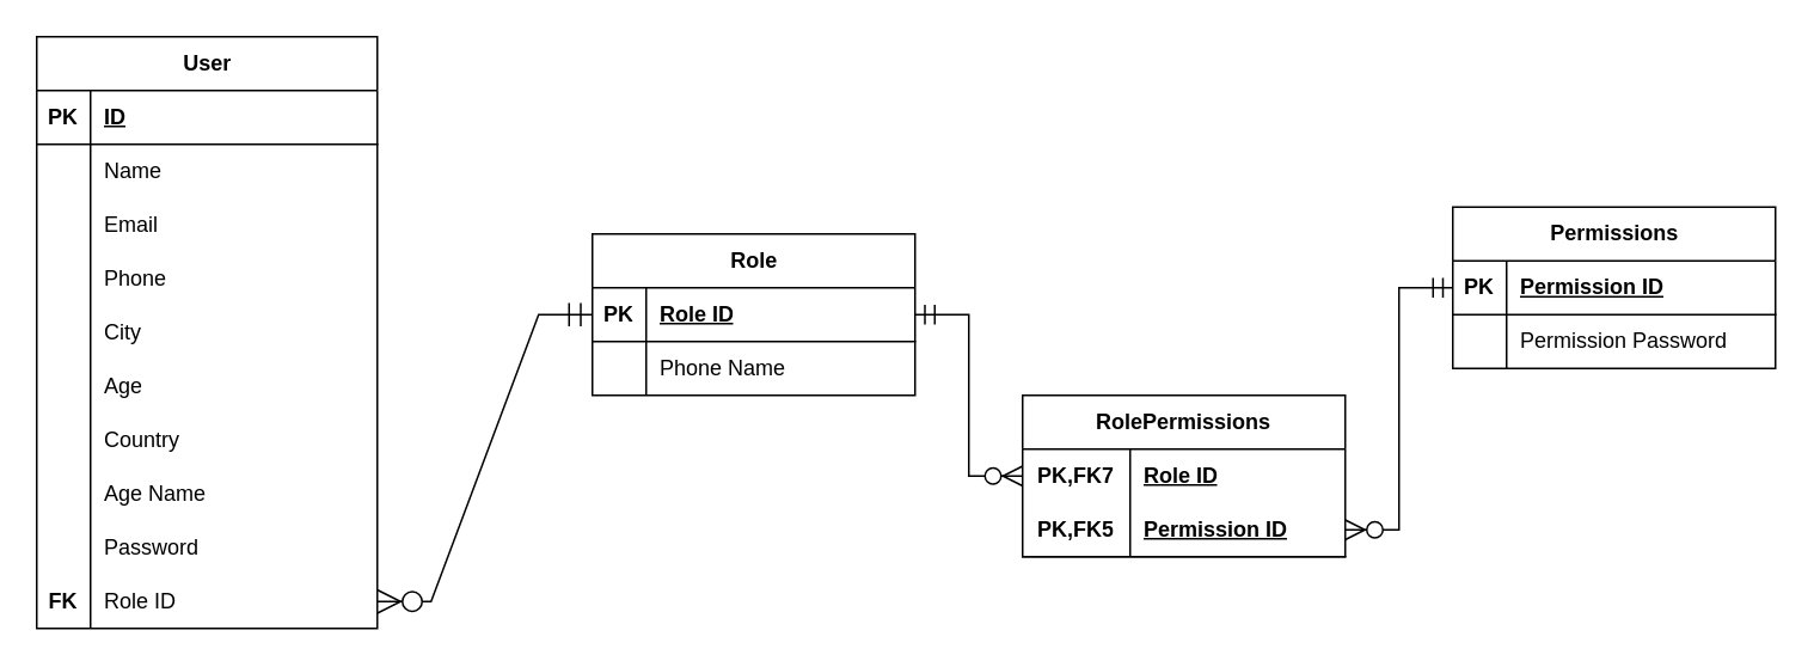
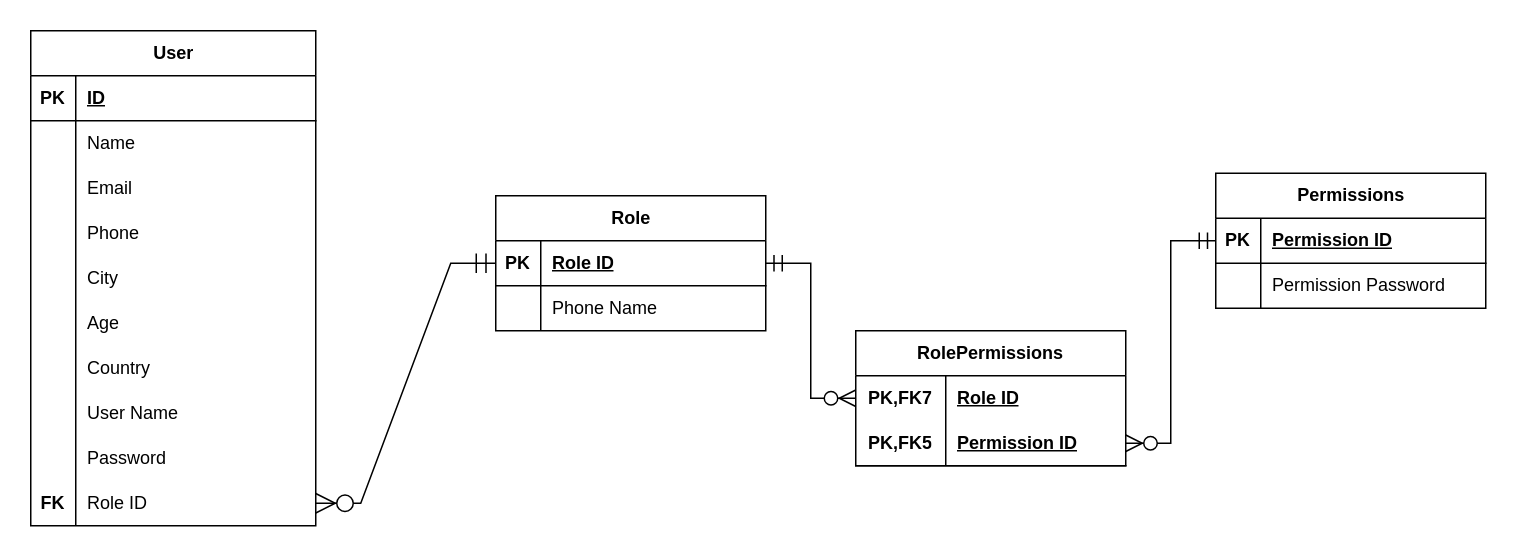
  <mxCell id="0" />
  <mxCell id="1" parent="0" />
  <mxCell id="2" value="Role" style="shape=table;startSize=30;container=1;collapsible=1;childLayout=tableLayout;fixedRows=1;rowLines=0;fontStyle=1;align=center;resizeLast=1;html=1;" parent="1" vertex="1"><mxGeometry x="330" y="130" width="180" height="90" as="geometry" /></mxCell>
  <mxCell id="3" value="" style="shape=tableRow;horizontal=0;startSize=0;swimlaneHead=0;swimlaneBody=0;fillColor=none;collapsible=0;dropTarget=0;points=[[0,0.5],[1,0.5]];portConstraint=eastwest;top=0;left=0;right=0;bottom=1;" parent="2" vertex="1"><mxGeometry y="30" width="180" height="30" as="geometry" /></mxCell>
  <mxCell id="4" value="PK" style="shape=partialRectangle;connectable=0;fillColor=none;top=0;left=0;bottom=0;right=0;fontStyle=1;overflow=hidden;whiteSpace=wrap;html=1;" parent="3" vertex="1"><mxGeometry width="30" height="30" as="geometry"><mxRectangle width="30" height="30" as="alternateBounds" /></mxGeometry></mxCell>
  <mxCell id="5" value="Role ID" style="shape=partialRectangle;connectable=0;fillColor=none;top=0;left=0;bottom=0;right=0;align=left;spacingLeft=6;fontStyle=5;overflow=hidden;whiteSpace=wrap;html=1;" parent="3" vertex="1"><mxGeometry x="30" width="150" height="30" as="geometry"><mxRectangle width="150" height="30" as="alternateBounds" /></mxGeometry></mxCell>
  <mxCell id="6" value="" style="shape=tableRow;horizontal=0;startSize=0;swimlaneHead=0;swimlaneBody=0;fillColor=none;collapsible=0;dropTarget=0;points=[[0,0.5],[1,0.5]];portConstraint=eastwest;top=0;left=0;right=0;bottom=0;" parent="2" vertex="1"><mxGeometry y="60" width="180" height="30" as="geometry" /></mxCell>
  <mxCell id="7" value="" style="shape=partialRectangle;connectable=0;fillColor=none;top=0;left=0;bottom=0;right=0;editable=1;overflow=hidden;whiteSpace=wrap;html=1;" parent="6" vertex="1"><mxGeometry width="30" height="30" as="geometry"><mxRectangle width="30" height="30" as="alternateBounds" /></mxGeometry></mxCell>
  <mxCell id="8" value="Phone Name" style="shape=partialRectangle;connectable=0;fillColor=none;top=0;left=0;bottom=0;right=0;align=left;spacingLeft=6;overflow=hidden;whiteSpace=wrap;html=1;" parent="6" vertex="1"><mxGeometry x="30" width="150" height="30" as="geometry"><mxRectangle width="150" height="30" as="alternateBounds" /></mxGeometry></mxCell>
  <mxCell id="9" value="Permissions" style="shape=table;startSize=30;container=1;collapsible=1;childLayout=tableLayout;fixedRows=1;rowLines=0;fontStyle=1;align=center;resizeLast=1;html=1;" parent="1" vertex="1"><mxGeometry x="810" y="115" width="180" height="90" as="geometry" /></mxCell>
  <mxCell id="10" value="" style="shape=tableRow;horizontal=0;startSize=0;swimlaneHead=0;swimlaneBody=0;fillColor=none;collapsible=0;dropTarget=0;points=[[0,0.5],[1,0.5]];portConstraint=eastwest;top=0;left=0;right=0;bottom=1;" parent="9" vertex="1"><mxGeometry y="30" width="180" height="30" as="geometry" /></mxCell>
  <mxCell id="11" value="PK" style="shape=partialRectangle;connectable=0;fillColor=none;top=0;left=0;bottom=0;right=0;fontStyle=1;overflow=hidden;whiteSpace=wrap;html=1;" parent="10" vertex="1"><mxGeometry width="30" height="30" as="geometry"><mxRectangle width="30" height="30" as="alternateBounds" /></mxGeometry></mxCell>
  <mxCell id="12" value="Permission ID" style="shape=partialRectangle;connectable=0;fillColor=none;top=0;left=0;bottom=0;right=0;align=left;spacingLeft=6;fontStyle=5;overflow=hidden;whiteSpace=wrap;html=1;" parent="10" vertex="1"><mxGeometry x="30" width="150" height="30" as="geometry"><mxRectangle width="150" height="30" as="alternateBounds" /></mxGeometry></mxCell>
  <mxCell id="13" value="" style="shape=tableRow;horizontal=0;startSize=0;swimlaneHead=0;swimlaneBody=0;fillColor=none;collapsible=0;dropTarget=0;points=[[0,0.5],[1,0.5]];portConstraint=eastwest;top=0;left=0;right=0;bottom=0;" parent="9" vertex="1"><mxGeometry y="60" width="180" height="30" as="geometry" /></mxCell>
  <mxCell id="14" value="" style="shape=partialRectangle;connectable=0;fillColor=none;top=0;left=0;bottom=0;right=0;editable=1;overflow=hidden;whiteSpace=wrap;html=1;" parent="13" vertex="1"><mxGeometry width="30" height="30" as="geometry"><mxRectangle width="30" height="30" as="alternateBounds" /></mxGeometry></mxCell>
  <mxCell id="15" value="Permission Password" style="shape=partialRectangle;connectable=0;fillColor=none;top=0;left=0;bottom=0;right=0;align=left;spacingLeft=6;overflow=hidden;whiteSpace=wrap;html=1;" parent="13" vertex="1"><mxGeometry x="30" width="150" height="30" as="geometry"><mxRectangle width="150" height="30" as="alternateBounds" /></mxGeometry></mxCell>
  <mxCell id="16" value="RolePermissions " style="shape=table;startSize=30;container=1;collapsible=1;childLayout=tableLayout;fixedRows=1;rowLines=0;fontStyle=1;align=center;resizeLast=1;html=1;whiteSpace=wrap;" parent="1" vertex="1"><mxGeometry x="570" y="220" width="180" height="90" as="geometry" /></mxCell>
  <mxCell id="17" value="" style="shape=tableRow;horizontal=0;startSize=0;swimlaneHead=0;swimlaneBody=0;fillColor=none;collapsible=0;dropTarget=0;points=[[0,0.5],[1,0.5]];portConstraint=eastwest;top=0;left=0;right=0;bottom=0;html=1;" parent="16" vertex="1"><mxGeometry y="30" width="180" height="30" as="geometry" /></mxCell>
  <mxCell id="18" value="PK,FK7" style="shape=partialRectangle;connectable=0;fillColor=none;top=0;left=0;bottom=0;right=0;fontStyle=1;overflow=hidden;html=1;whiteSpace=wrap;" parent="17" vertex="1"><mxGeometry width="60" height="30" as="geometry"><mxRectangle width="60" height="30" as="alternateBounds" /></mxGeometry></mxCell>
  <mxCell id="19" value="Role ID" style="shape=partialRectangle;connectable=0;fillColor=none;top=0;left=0;bottom=0;right=0;align=left;spacingLeft=6;fontStyle=5;overflow=hidden;html=1;whiteSpace=wrap;" parent="17" vertex="1"><mxGeometry x="60" width="120" height="30" as="geometry"><mxRectangle width="120" height="30" as="alternateBounds" /></mxGeometry></mxCell>
  <mxCell id="20" value="" style="shape=tableRow;horizontal=0;startSize=0;swimlaneHead=0;swimlaneBody=0;fillColor=none;collapsible=0;dropTarget=0;points=[[0,0.5],[1,0.5]];portConstraint=eastwest;top=0;left=0;right=0;bottom=1;html=1;" parent="16" vertex="1"><mxGeometry y="60" width="180" height="30" as="geometry" /></mxCell>
  <mxCell id="21" value="PK,FK5" style="shape=partialRectangle;connectable=0;fillColor=none;top=0;left=0;bottom=0;right=0;fontStyle=1;overflow=hidden;html=1;whiteSpace=wrap;" parent="20" vertex="1"><mxGeometry width="60" height="30" as="geometry"><mxRectangle width="60" height="30" as="alternateBounds" /></mxGeometry></mxCell>
  <mxCell id="22" value="Permission ID" style="shape=partialRectangle;connectable=0;fillColor=none;top=0;left=0;bottom=0;right=0;align=left;spacingLeft=6;fontStyle=5;overflow=hidden;html=1;whiteSpace=wrap;" parent="20" vertex="1"><mxGeometry x="60" width="120" height="30" as="geometry"><mxRectangle width="120" height="30" as="alternateBounds" /></mxGeometry></mxCell>
  <mxCell id="23" value="User" style="shape=table;startSize=30;container=1;collapsible=1;childLayout=tableLayout;fixedRows=1;rowLines=0;fontStyle=1;align=center;resizeLast=1;html=1;" parent="1" vertex="1"><mxGeometry x="20" y="20" width="190" height="330" as="geometry" /></mxCell>
  <mxCell id="24" value="" style="shape=tableRow;horizontal=0;startSize=0;swimlaneHead=0;swimlaneBody=0;fillColor=none;collapsible=0;dropTarget=0;points=[[0,0.5],[1,0.5]];portConstraint=eastwest;top=0;left=0;right=0;bottom=1;" parent="23" vertex="1"><mxGeometry y="30" width="190" height="30" as="geometry" /></mxCell>
  <mxCell id="25" value="PK" style="shape=partialRectangle;connectable=0;fillColor=none;top=0;left=0;bottom=0;right=0;fontStyle=1;overflow=hidden;whiteSpace=wrap;html=1;" parent="24" vertex="1"><mxGeometry width="30" height="30" as="geometry"><mxRectangle width="30" height="30" as="alternateBounds" /></mxGeometry></mxCell>
  <mxCell id="26" value="ID" style="shape=partialRectangle;connectable=0;fillColor=none;top=0;left=0;bottom=0;right=0;align=left;spacingLeft=6;fontStyle=5;overflow=hidden;whiteSpace=wrap;html=1;" parent="24" vertex="1"><mxGeometry x="30" width="160" height="30" as="geometry"><mxRectangle width="160" height="30" as="alternateBounds" /></mxGeometry></mxCell>
  <mxCell id="27" value="" style="shape=tableRow;horizontal=0;startSize=0;swimlaneHead=0;swimlaneBody=0;fillColor=none;collapsible=0;dropTarget=0;points=[[0,0.5],[1,0.5]];portConstraint=eastwest;top=0;left=0;right=0;bottom=0;" parent="23" vertex="1"><mxGeometry y="60" width="190" height="30" as="geometry" /></mxCell>
  <mxCell id="28" value="" style="shape=partialRectangle;connectable=0;fillColor=none;top=0;left=0;bottom=0;right=0;editable=1;overflow=hidden;whiteSpace=wrap;html=1;" parent="27" vertex="1"><mxGeometry width="30" height="30" as="geometry"><mxRectangle width="30" height="30" as="alternateBounds" /></mxGeometry></mxCell>
  <mxCell id="29" value="Name" style="shape=partialRectangle;connectable=0;fillColor=none;top=0;left=0;bottom=0;right=0;align=left;spacingLeft=6;overflow=hidden;whiteSpace=wrap;html=1;" parent="27" vertex="1"><mxGeometry x="30" width="160" height="30" as="geometry"><mxRectangle width="160" height="30" as="alternateBounds" /></mxGeometry></mxCell>
  <mxCell id="30" value="" style="shape=tableRow;horizontal=0;startSize=0;swimlaneHead=0;swimlaneBody=0;fillColor=none;collapsible=0;dropTarget=0;points=[[0,0.5],[1,0.5]];portConstraint=eastwest;top=0;left=0;right=0;bottom=0;" parent="23" vertex="1"><mxGeometry y="90" width="190" height="30" as="geometry" /></mxCell>
  <mxCell id="31" value="" style="shape=partialRectangle;connectable=0;fillColor=none;top=0;left=0;bottom=0;right=0;editable=1;overflow=hidden;whiteSpace=wrap;html=1;" parent="30" vertex="1"><mxGeometry width="30" height="30" as="geometry"><mxRectangle width="30" height="30" as="alternateBounds" /></mxGeometry></mxCell>
  <mxCell id="32" value="Email" style="shape=partialRectangle;connectable=0;fillColor=none;top=0;left=0;bottom=0;right=0;align=left;spacingLeft=6;overflow=hidden;whiteSpace=wrap;html=1;" parent="30" vertex="1"><mxGeometry x="30" width="160" height="30" as="geometry"><mxRectangle width="160" height="30" as="alternateBounds" /></mxGeometry></mxCell>
  <mxCell id="33" value="" style="shape=tableRow;horizontal=0;startSize=0;swimlaneHead=0;swimlaneBody=0;fillColor=none;collapsible=0;dropTarget=0;points=[[0,0.5],[1,0.5]];portConstraint=eastwest;top=0;left=0;right=0;bottom=0;" parent="23" vertex="1"><mxGeometry y="120" width="190" height="30" as="geometry" /></mxCell>
  <mxCell id="34" value="" style="shape=partialRectangle;connectable=0;fillColor=none;top=0;left=0;bottom=0;right=0;editable=1;overflow=hidden;whiteSpace=wrap;html=1;" parent="33" vertex="1"><mxGeometry width="30" height="30" as="geometry"><mxRectangle width="30" height="30" as="alternateBounds" /></mxGeometry></mxCell>
  <mxCell id="35" value="Phone" style="shape=partialRectangle;connectable=0;fillColor=none;top=0;left=0;bottom=0;right=0;align=left;spacingLeft=6;overflow=hidden;whiteSpace=wrap;html=1;" parent="33" vertex="1"><mxGeometry x="30" width="160" height="30" as="geometry"><mxRectangle width="160" height="30" as="alternateBounds" /></mxGeometry></mxCell>
  <mxCell id="36" value="" style="shape=tableRow;horizontal=0;startSize=0;swimlaneHead=0;swimlaneBody=0;fillColor=none;collapsible=0;dropTarget=0;points=[[0,0.5],[1,0.5]];portConstraint=eastwest;top=0;left=0;right=0;bottom=0;" parent="23" vertex="1"><mxGeometry y="150" width="190" height="30" as="geometry" /></mxCell>
  <mxCell id="37" value="" style="shape=partialRectangle;connectable=0;fillColor=none;top=0;left=0;bottom=0;right=0;editable=1;overflow=hidden;whiteSpace=wrap;html=1;" parent="36" vertex="1"><mxGeometry width="30" height="30" as="geometry"><mxRectangle width="30" height="30" as="alternateBounds" /></mxGeometry></mxCell>
  <mxCell id="38" value="City" style="shape=partialRectangle;connectable=0;fillColor=none;top=0;left=0;bottom=0;right=0;align=left;spacingLeft=6;overflow=hidden;whiteSpace=wrap;html=1;" parent="36" vertex="1"><mxGeometry x="30" width="160" height="30" as="geometry"><mxRectangle width="160" height="30" as="alternateBounds" /></mxGeometry></mxCell>
  <mxCell id="39" value="" style="shape=tableRow;horizontal=0;startSize=0;swimlaneHead=0;swimlaneBody=0;fillColor=none;collapsible=0;dropTarget=0;points=[[0,0.5],[1,0.5]];portConstraint=eastwest;top=0;left=0;right=0;bottom=0;" parent="23" vertex="1"><mxGeometry y="180" width="190" height="30" as="geometry" /></mxCell>
  <mxCell id="40" value="" style="shape=partialRectangle;connectable=0;fillColor=none;top=0;left=0;bottom=0;right=0;editable=1;overflow=hidden;whiteSpace=wrap;html=1;" parent="39" vertex="1"><mxGeometry width="30" height="30" as="geometry"><mxRectangle width="30" height="30" as="alternateBounds" /></mxGeometry></mxCell>
  <mxCell id="41" value="Age" style="shape=partialRectangle;connectable=0;fillColor=none;top=0;left=0;bottom=0;right=0;align=left;spacingLeft=6;overflow=hidden;whiteSpace=wrap;html=1;" parent="39" vertex="1"><mxGeometry x="30" width="160" height="30" as="geometry"><mxRectangle width="160" height="30" as="alternateBounds" /></mxGeometry></mxCell>
  <mxCell id="42" value="" style="shape=tableRow;horizontal=0;startSize=0;swimlaneHead=0;swimlaneBody=0;fillColor=none;collapsible=0;dropTarget=0;points=[[0,0.5],[1,0.5]];portConstraint=eastwest;top=0;left=0;right=0;bottom=0;" parent="23" vertex="1"><mxGeometry y="210" width="190" height="30" as="geometry" /></mxCell>
  <mxCell id="43" value="" style="shape=partialRectangle;connectable=0;fillColor=none;top=0;left=0;bottom=0;right=0;editable=1;overflow=hidden;whiteSpace=wrap;html=1;" parent="42" vertex="1"><mxGeometry width="30" height="30" as="geometry"><mxRectangle width="30" height="30" as="alternateBounds" /></mxGeometry></mxCell>
  <mxCell id="44" value="Country" style="shape=partialRectangle;connectable=0;fillColor=none;top=0;left=0;bottom=0;right=0;align=left;spacingLeft=6;overflow=hidden;whiteSpace=wrap;html=1;" parent="42" vertex="1"><mxGeometry x="30" width="160" height="30" as="geometry"><mxRectangle width="160" height="30" as="alternateBounds" /></mxGeometry></mxCell>
  <mxCell id="45" value="" style="shape=tableRow;horizontal=0;startSize=0;swimlaneHead=0;swimlaneBody=0;fillColor=none;collapsible=0;dropTarget=0;points=[[0,0.5],[1,0.5]];portConstraint=eastwest;top=0;left=0;right=0;bottom=0;" parent="23" vertex="1"><mxGeometry y="240" width="190" height="30" as="geometry" /></mxCell>
  <mxCell id="46" value="" style="shape=partialRectangle;connectable=0;fillColor=none;top=0;left=0;bottom=0;right=0;editable=1;overflow=hidden;whiteSpace=wrap;html=1;" parent="45" vertex="1"><mxGeometry width="30" height="30" as="geometry"><mxRectangle width="30" height="30" as="alternateBounds" /></mxGeometry></mxCell>
- <mxCell id="47" value="Age Name" style="shape=partialRectangle;connectable=0;fillColor=none;top=0;left=0;bottom=0;right=0;align=left;spacingLeft=6;overflow=hidden;whiteSpace=wrap;html=1;" parent="45" vertex="1"><mxGeometry x="30" width="160" height="30" as="geometry"><mxRectangle width="160" height="30" as="alternateBounds" /></mxGeometry></mxCell>
+ <mxCell id="47" value="User Name" style="shape=partialRectangle;connectable=0;fillColor=none;top=0;left=0;bottom=0;right=0;align=left;spacingLeft=6;overflow=hidden;whiteSpace=wrap;html=1;" parent="45" vertex="1"><mxGeometry x="30" width="160" height="30" as="geometry"><mxRectangle width="160" height="30" as="alternateBounds" /></mxGeometry></mxCell>
  <mxCell id="48" value="" style="shape=tableRow;horizontal=0;startSize=0;swimlaneHead=0;swimlaneBody=0;fillColor=none;collapsible=0;dropTarget=0;points=[[0,0.5],[1,0.5]];portConstraint=eastwest;top=0;left=0;right=0;bottom=0;" parent="23" vertex="1"><mxGeometry y="270" width="190" height="30" as="geometry" /></mxCell>
  <mxCell id="49" value="" style="shape=partialRectangle;connectable=0;fillColor=none;top=0;left=0;bottom=0;right=0;editable=1;overflow=hidden;whiteSpace=wrap;html=1;" parent="48" vertex="1"><mxGeometry width="30" height="30" as="geometry"><mxRectangle width="30" height="30" as="alternateBounds" /></mxGeometry></mxCell>
  <mxCell id="50" value="Password" style="shape=partialRectangle;connectable=0;fillColor=none;top=0;left=0;bottom=0;right=0;align=left;spacingLeft=6;overflow=hidden;whiteSpace=wrap;html=1;" parent="48" vertex="1"><mxGeometry x="30" width="160" height="30" as="geometry"><mxRectangle width="160" height="30" as="alternateBounds" /></mxGeometry></mxCell>
  <mxCell id="51" value="" style="shape=tableRow;horizontal=0;startSize=0;swimlaneHead=0;swimlaneBody=0;fillColor=none;collapsible=0;dropTarget=0;points=[[0,0.5],[1,0.5]];portConstraint=eastwest;top=0;left=0;right=0;bottom=0;" parent="23" vertex="1"><mxGeometry y="300" width="190" height="30" as="geometry" /></mxCell>
  <mxCell id="52" value="&lt;b&gt;FK&lt;/b&gt;" style="shape=partialRectangle;connectable=0;fillColor=none;top=0;left=0;bottom=0;right=0;editable=1;overflow=hidden;whiteSpace=wrap;html=1;" parent="51" vertex="1"><mxGeometry width="30" height="30" as="geometry"><mxRectangle width="30" height="30" as="alternateBounds" /></mxGeometry></mxCell>
  <mxCell id="53" value="Role ID" style="shape=partialRectangle;connectable=0;fillColor=none;top=0;left=0;bottom=0;right=0;align=left;spacingLeft=6;overflow=hidden;whiteSpace=wrap;html=1;" parent="51" vertex="1"><mxGeometry x="30" width="160" height="30" as="geometry"><mxRectangle width="160" height="30" as="alternateBounds" /></mxGeometry></mxCell>
  <mxCell id="54" value="" style="edgeStyle=entityRelationEdgeStyle;fontSize=13;html=1;endArrow=ERzeroToMany;startArrow=ERmandOne;rounded=0;jumpSize=9;strokeWidth=1;targetPerimeterSpacing=0;endSize=11;startSize=11;" parent="1" source="3" target="51" edge="1"><mxGeometry width="100" height="100" relative="1" as="geometry"><mxPoint x="300" y="210" as="sourcePoint" /><mxPoint x="490" y="290" as="targetPoint" /></mxGeometry></mxCell>
  <mxCell id="55" value="" style="edgeStyle=entityRelationEdgeStyle;fontSize=12;html=1;endArrow=ERzeroToMany;startArrow=ERmandOne;rounded=0;endSize=9;startSize=9;" parent="1" source="3" target="17" edge="1"><mxGeometry width="100" height="100" relative="1" as="geometry"><mxPoint x="630" y="200" as="sourcePoint" /><mxPoint x="730" y="100" as="targetPoint" /></mxGeometry></mxCell>
  <mxCell id="56" value="" style="edgeStyle=entityRelationEdgeStyle;fontSize=12;html=1;endArrow=ERzeroToMany;startArrow=ERmandOne;rounded=0;endSize=9;startSize=9;" parent="1" source="10" target="20" edge="1"><mxGeometry width="100" height="100" relative="1" as="geometry"><mxPoint x="630" y="200" as="sourcePoint" /><mxPoint x="730" y="100" as="targetPoint" /></mxGeometry></mxCell>
